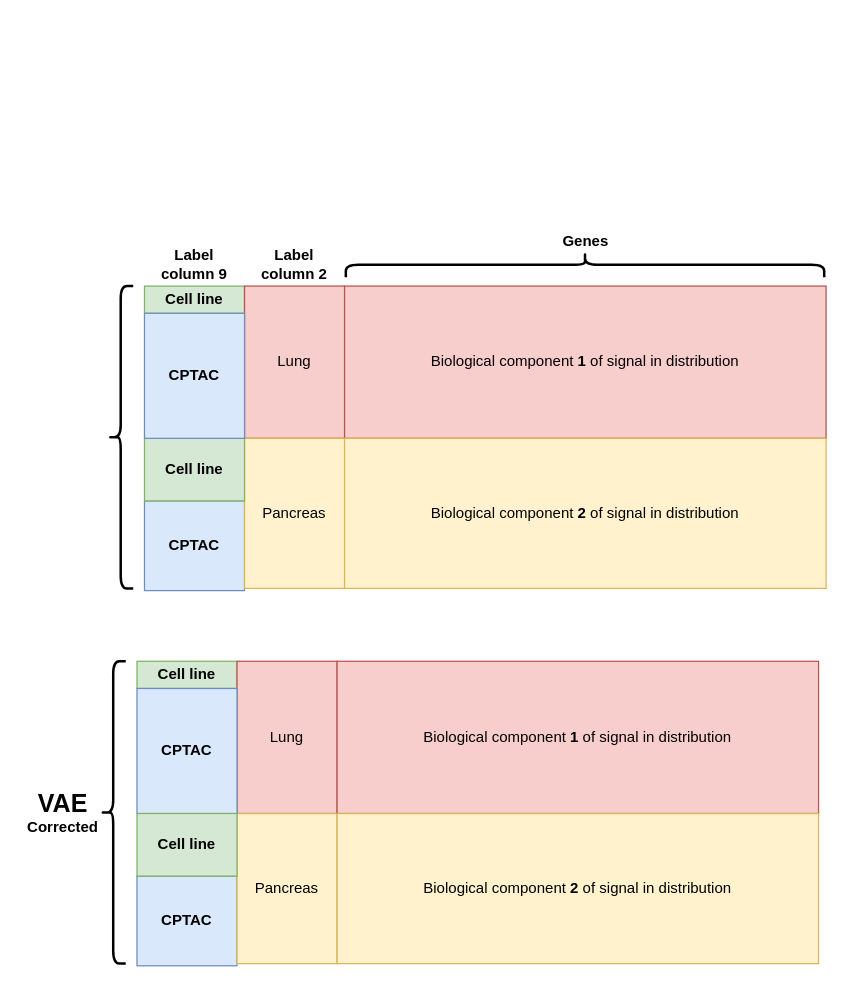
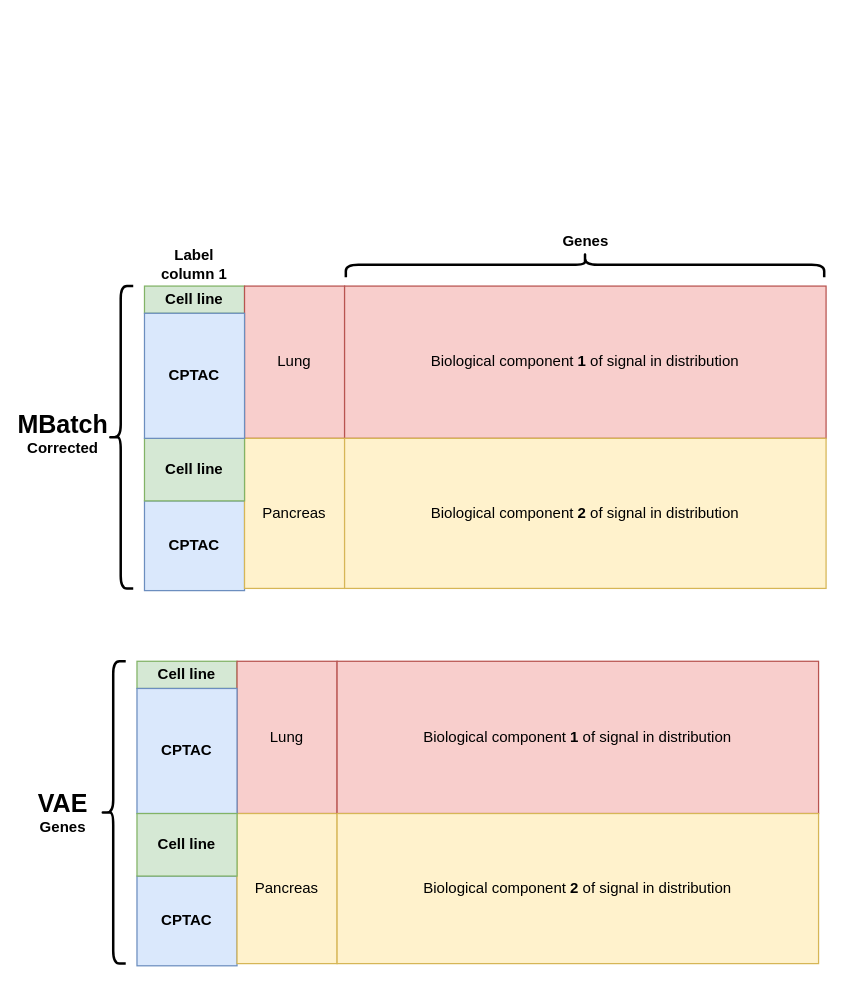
  <mxCell id="0" />
  <mxCell id="1" parent="0" />
  <mxCell id="2" value="&lt;b&gt;Cell line&lt;/b&gt;" style="rounded=0;whiteSpace=wrap;html=1;fillColor=#d5e8d4;strokeColor=#82b366;" parent="1" vertex="1"><mxGeometry x="115" y="228.25" width="80" height="21.75" as="geometry" /></mxCell>
  <mxCell id="3" value="&lt;b&gt;CPTAC&lt;/b&gt;" style="rounded=0;whiteSpace=wrap;html=1;fillColor=#dae8fc;strokeColor=#6c8ebf;" parent="1" vertex="1"><mxGeometry x="115" y="400" width="80" height="71.75" as="geometry" /></mxCell>
  <mxCell id="4" value="Lung" style="rounded=0;whiteSpace=wrap;html=1;fillColor=#f8cecc;strokeColor=#b85450;" parent="1" vertex="1"><mxGeometry x="195" y="228.25" width="80" height="121.75" as="geometry" /></mxCell>
  <mxCell id="5" value="Pancreas" style="rounded=0;whiteSpace=wrap;html=1;fillColor=#fff2cc;strokeColor=#d6b656;" parent="1" vertex="1"><mxGeometry x="195" y="350" width="80" height="120" as="geometry" /></mxCell>
  <mxCell id="6" value="Biological component &lt;b&gt;1&lt;/b&gt; of signal in distribution" style="rounded=0;whiteSpace=wrap;html=1;fillColor=#f8cecc;strokeColor=#b85450;" parent="1" vertex="1"><mxGeometry x="275" y="228.25" width="385" height="121.75" as="geometry" /></mxCell>
  <mxCell id="7" value="" style="shape=curlyBracket;whiteSpace=wrap;html=1;rounded=1;labelPosition=left;verticalLabelPosition=middle;align=right;verticalAlign=middle;rotation=0;strokeWidth=2;" parent="1" vertex="1"><mxGeometry x="86" y="228.25" width="20" height="241.75" as="geometry" /></mxCell>
  <mxCell id="8" value="&lt;b&gt;Genes&lt;/b&gt;" style="text;html=1;strokeColor=none;fillColor=none;align=center;verticalAlign=middle;whiteSpace=wrap;rounded=0;" parent="1" vertex="1"><mxGeometry x="407.5" y="178.25" width="120" height="30" as="geometry" /></mxCell>
  <mxCell id="9" value="" style="shape=curlyBracket;whiteSpace=wrap;html=1;rounded=1;labelPosition=left;verticalLabelPosition=middle;align=right;verticalAlign=middle;rotation=90;strokeWidth=2;" parent="1" vertex="1"><mxGeometry x="457.25" y="20" width="20" height="382.5" as="geometry" /></mxCell>
+ <mxCell id="10" value="&lt;b&gt;&lt;font style=&quot;font-size: 20px;&quot;&gt;MBatch&lt;/font&gt;&lt;br&gt;Corrected&lt;br&gt;&lt;/b&gt;" style="text;html=1;strokeColor=none;fillColor=none;align=center;verticalAlign=middle;whiteSpace=wrap;rounded=0;" parent="1" vertex="1"><mxGeometry x="20" y="331.12" width="60" height="30" as="geometry" /></mxCell>
  <mxCell id="11" style="edgeStyle=orthogonalEdgeStyle;rounded=0;orthogonalLoop=1;jettySize=auto;html=1;exitX=0.5;exitY=1;exitDx=0;exitDy=0;" parent="1" source="6" target="6" edge="1"><mxGeometry relative="1" as="geometry" /></mxCell>
  <mxCell id="12" value="Biological component &lt;b&gt;2&lt;/b&gt;&amp;nbsp;of signal in distribution" style="rounded=0;whiteSpace=wrap;html=1;fillColor=#fff2cc;strokeColor=#d6b656;" parent="1" vertex="1"><mxGeometry x="275" y="350" width="385" height="120" as="geometry" /></mxCell>
- <mxCell id="13" value="&lt;b style=&quot;border-color: var(--border-color);&quot;&gt;Label column 9&lt;/b&gt;" style="text;html=1;strokeColor=none;fillColor=none;align=center;verticalAlign=middle;whiteSpace=wrap;rounded=0;" parent="1" vertex="1"><mxGeometry x="125" y="196.25" width="60" height="30" as="geometry" /></mxCell>
- <mxCell id="14" value="&lt;b style=&quot;border-color: var(--border-color);&quot;&gt;Label column 2&lt;/b&gt;" style="text;html=1;strokeColor=none;fillColor=none;align=center;verticalAlign=middle;whiteSpace=wrap;rounded=0;" parent="1" vertex="1"><mxGeometry x="205" y="196.25" width="60" height="30" as="geometry" /></mxCell>
+ <mxCell id="13" value="&lt;b style=&quot;border-color: var(--border-color);&quot;&gt;Label column 1&lt;/b&gt;" style="text;html=1;strokeColor=none;fillColor=none;align=center;verticalAlign=middle;whiteSpace=wrap;rounded=0;" parent="1" vertex="1"><mxGeometry x="125" y="196.25" width="60" height="30" as="geometry" /></mxCell>
  <mxCell id="15" value="&lt;b&gt;Cell line&lt;/b&gt;" style="rounded=0;whiteSpace=wrap;html=1;fillColor=#d5e8d4;strokeColor=#82b366;" vertex="1" parent="1"><mxGeometry x="109" y="528.25" width="80" height="21.75" as="geometry" /></mxCell>
  <mxCell id="16" value="&lt;b&gt;CPTAC&lt;/b&gt;" style="rounded=0;whiteSpace=wrap;html=1;fillColor=#dae8fc;strokeColor=#6c8ebf;" vertex="1" parent="1"><mxGeometry x="109" y="700" width="80" height="71.75" as="geometry" /></mxCell>
  <mxCell id="17" value="Lung" style="rounded=0;whiteSpace=wrap;html=1;fillColor=#f8cecc;strokeColor=#b85450;" vertex="1" parent="1"><mxGeometry x="189" y="528.25" width="80" height="121.75" as="geometry" /></mxCell>
  <mxCell id="18" value="Pancreas" style="rounded=0;whiteSpace=wrap;html=1;fillColor=#fff2cc;strokeColor=#d6b656;" vertex="1" parent="1"><mxGeometry x="189" y="650" width="80" height="120" as="geometry" /></mxCell>
  <mxCell id="19" value="Biological component &lt;b&gt;1&lt;/b&gt; of signal in distribution" style="rounded=0;whiteSpace=wrap;html=1;fillColor=#f8cecc;strokeColor=#b85450;" vertex="1" parent="1"><mxGeometry x="269" y="528.25" width="385" height="121.75" as="geometry" /></mxCell>
  <mxCell id="20" value="" style="shape=curlyBracket;whiteSpace=wrap;html=1;rounded=1;labelPosition=left;verticalLabelPosition=middle;align=right;verticalAlign=middle;rotation=0;strokeWidth=2;" vertex="1" parent="1"><mxGeometry x="80" y="528.25" width="20" height="241.75" as="geometry" /></mxCell>
- <mxCell id="21" value="&lt;b&gt;&lt;font style=&quot;font-size: 20px;&quot;&gt;VAE&lt;/font&gt;&lt;br&gt;Corrected&lt;br&gt;&lt;/b&gt;" style="text;html=1;strokeColor=none;fillColor=none;align=center;verticalAlign=middle;whiteSpace=wrap;rounded=0;" vertex="1" parent="1"><mxGeometry x="20" y="634.13" width="60" height="30" as="geometry" /></mxCell>
+ <mxCell id="21" value="&lt;b&gt;&lt;font style=&quot;font-size: 20px;&quot;&gt;VAE&lt;/font&gt;&lt;br&gt;Genes&lt;br&gt;&lt;/b&gt;" style="text;html=1;strokeColor=none;fillColor=none;align=center;verticalAlign=middle;whiteSpace=wrap;rounded=0;" vertex="1" parent="1"><mxGeometry x="20" y="634.13" width="60" height="30" as="geometry" /></mxCell>
  <mxCell id="22" style="edgeStyle=orthogonalEdgeStyle;rounded=0;orthogonalLoop=1;jettySize=auto;html=1;exitX=0.5;exitY=1;exitDx=0;exitDy=0;" edge="1" parent="1" source="19" target="19"><mxGeometry relative="1" as="geometry" /></mxCell>
  <mxCell id="23" value="Biological component &lt;b&gt;2&lt;/b&gt;&amp;nbsp;of signal in distribution" style="rounded=0;whiteSpace=wrap;html=1;fillColor=#fff2cc;strokeColor=#d6b656;" vertex="1" parent="1"><mxGeometry x="269" y="650" width="385" height="120" as="geometry" /></mxCell>
  <mxCell id="24" value="&lt;b&gt;CPTAC&lt;/b&gt;" style="rounded=0;whiteSpace=wrap;html=1;fillColor=#dae8fc;strokeColor=#6c8ebf;" vertex="1" parent="1"><mxGeometry x="109" y="550" width="80" height="100" as="geometry" /></mxCell>
  <mxCell id="25" value="&lt;b&gt;Cell line&lt;/b&gt;" style="rounded=0;whiteSpace=wrap;html=1;fillColor=#d5e8d4;strokeColor=#82b366;" vertex="1" parent="1"><mxGeometry x="109" y="650" width="80" height="50" as="geometry" /></mxCell>
  <mxCell id="26" value="&lt;b&gt;Cell line&lt;/b&gt;" style="rounded=0;whiteSpace=wrap;html=1;fillColor=#d5e8d4;strokeColor=#82b366;" vertex="1" parent="1"><mxGeometry x="115" y="350" width="80" height="50" as="geometry" /></mxCell>
  <mxCell id="27" value="&lt;b&gt;CPTAC&lt;/b&gt;" style="rounded=0;whiteSpace=wrap;html=1;fillColor=#dae8fc;strokeColor=#6c8ebf;" vertex="1" parent="1"><mxGeometry x="115" y="250" width="80" height="100" as="geometry" /></mxCell>
